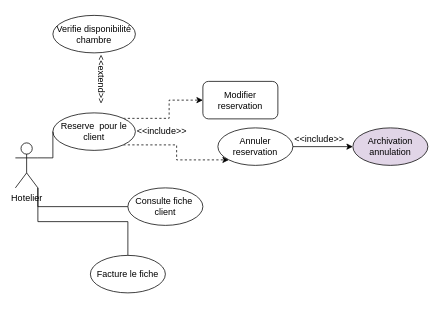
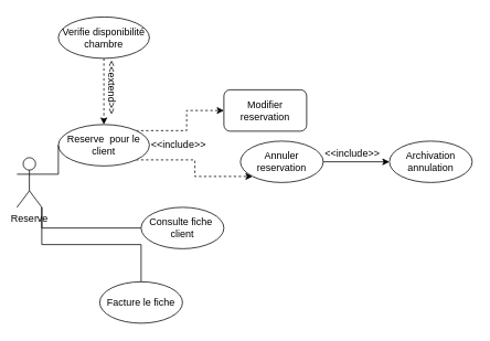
  <mxCell id="0" />
  <mxCell id="1" parent="0" />
  <mxCell id="2" style="edgeStyle=orthogonalEdgeStyle;rounded=0;orthogonalLoop=1;jettySize=auto;html=1;exitX=1;exitY=1;exitDx=0;exitDy=0;entryX=0;entryY=1;entryDx=0;entryDy=0;dashed=1;" edge="1" parent="1" source="4" target="15"><mxGeometry relative="1" as="geometry" /></mxCell>
  <mxCell id="3" style="edgeStyle=orthogonalEdgeStyle;rounded=0;orthogonalLoop=1;jettySize=auto;html=1;exitX=1;exitY=0;exitDx=0;exitDy=0;dashed=1;" edge="1" parent="1" source="4" target="13"><mxGeometry relative="1" as="geometry" /></mxCell>
  <mxCell id="4" value="Reserve&amp;nbsp; pour le client" style="ellipse;whiteSpace=wrap;html=1;" vertex="1" parent="1"><mxGeometry x="70" y="150" width="110" height="50" as="geometry" /></mxCell>
  <mxCell id="5" style="edgeStyle=orthogonalEdgeStyle;rounded=0;orthogonalLoop=1;jettySize=auto;html=1;exitX=1;exitY=1;exitDx=0;exitDy=0;exitPerimeter=0;endArrow=none;endFill=0;" edge="1" parent="1" source="8" target="11"><mxGeometry relative="1" as="geometry" /></mxCell>
  <mxCell id="6" style="edgeStyle=orthogonalEdgeStyle;rounded=0;orthogonalLoop=1;jettySize=auto;html=1;exitX=1;exitY=0.333;exitDx=0;exitDy=0;exitPerimeter=0;entryX=0;entryY=0.5;entryDx=0;entryDy=0;endArrow=none;endFill=0;" edge="1" parent="1" source="8" target="4"><mxGeometry relative="1" as="geometry" /></mxCell>
  <mxCell id="7" style="edgeStyle=orthogonalEdgeStyle;rounded=0;orthogonalLoop=1;jettySize=auto;html=1;exitX=1;exitY=1;exitDx=0;exitDy=0;exitPerimeter=0;endArrow=none;endFill=0;" edge="1" parent="1" source="8" target="19"><mxGeometry relative="1" as="geometry" /></mxCell>
- <mxCell id="8" value="Hotelier" style="shape=umlActor;verticalLabelPosition=bottom;verticalAlign=top;html=1;outlineConnect=0;" vertex="1" parent="1"><mxGeometry x="20" y="190" width="30" height="60" as="geometry" /></mxCell>
+ <mxCell id="8" value="Reserve" style="shape=umlActor;verticalLabelPosition=bottom;verticalAlign=top;html=1;outlineConnect=0;" vertex="1" parent="1"><mxGeometry x="20" y="190" width="30" height="60" as="geometry" /></mxCell>
+ <mxCell id="9" style="edgeStyle=orthogonalEdgeStyle;rounded=0;orthogonalLoop=1;jettySize=auto;html=1;exitX=0.5;exitY=1;exitDx=0;exitDy=0;dashed=1;" edge="1" parent="1" source="10" target="4"><mxGeometry relative="1" as="geometry" /></mxCell>
  <mxCell id="10" value="Verifie disponibilité chambre" style="ellipse;whiteSpace=wrap;html=1;" vertex="1" parent="1"><mxGeometry x="70" y="20" width="110" height="50" as="geometry" /></mxCell>
  <mxCell id="11" value="Facture le fiche" style="ellipse;whiteSpace=wrap;html=1;" vertex="1" parent="1"><mxGeometry x="120" y="340" width="100" height="50" as="geometry" /></mxCell>
  <mxCell id="12" value="&amp;lt;&amp;lt;extend&amp;gt;&amp;gt;" style="text;html=1;align=center;verticalAlign=middle;resizable=0;points=[];autosize=1;strokeColor=none;fillColor=none;rotation=90;" vertex="1" parent="1"><mxGeometry x="90" y="90" width="90" height="30" as="geometry" /></mxCell>
  <mxCell id="13" value="Modifier reservation" style="whiteSpace=wrap;html=1;rounded=1;" vertex="1" parent="1"><mxGeometry x="270" y="108" width="100" height="50" as="geometry" /></mxCell>
  <mxCell id="14" style="edgeStyle=orthogonalEdgeStyle;rounded=0;orthogonalLoop=1;jettySize=auto;html=1;exitX=1;exitY=0.5;exitDx=0;exitDy=0;dashed=0;" edge="1" parent="1" source="15" target="17"><mxGeometry relative="1" as="geometry" /></mxCell>
  <mxCell id="15" value="Annuler reservation" style="ellipse;whiteSpace=wrap;html=1;" vertex="1" parent="1"><mxGeometry x="290" y="170" width="100" height="50" as="geometry" /></mxCell>
  <mxCell id="16" value="&amp;lt;&amp;lt;include&amp;gt;&amp;gt;" style="text;html=1;align=center;verticalAlign=middle;resizable=0;points=[];autosize=1;strokeColor=none;fillColor=none;" vertex="1" parent="1"><mxGeometry x="170" y="160" width="90" height="30" as="geometry" /></mxCell>
- <mxCell id="17" value="Archivation annulation" style="ellipse;whiteSpace=wrap;html=1;fillColor=#e1d5e7;" vertex="1" parent="1"><mxGeometry x="470" y="170" width="100" height="50" as="geometry" /></mxCell>
+ <mxCell id="17" value="Archivation annulation" style="ellipse;whiteSpace=wrap;html=1;" vertex="1" parent="1"><mxGeometry x="470" y="170" width="100" height="50" as="geometry" /></mxCell>
  <mxCell id="18" value="&amp;lt;&amp;lt;include&amp;gt;&amp;gt;" style="text;html=1;align=center;verticalAlign=middle;resizable=0;points=[];autosize=1;strokeColor=none;fillColor=none;" vertex="1" parent="1"><mxGeometry x="380" y="170" width="90" height="30" as="geometry" /></mxCell>
  <mxCell id="19" value="Consulte fiche&amp;nbsp; client" style="ellipse;whiteSpace=wrap;html=1;" vertex="1" parent="1"><mxGeometry x="170" y="250" width="100" height="50" as="geometry" /></mxCell>
